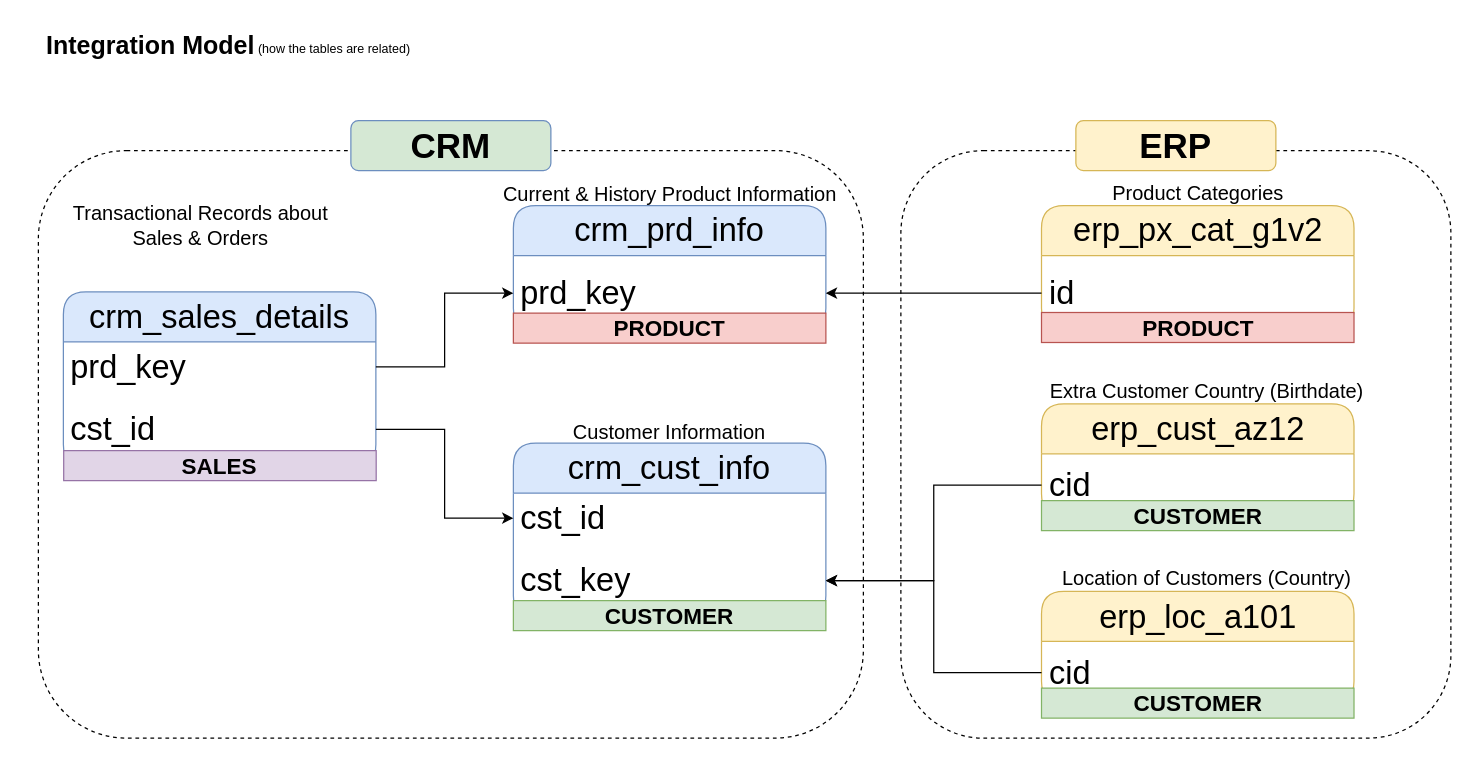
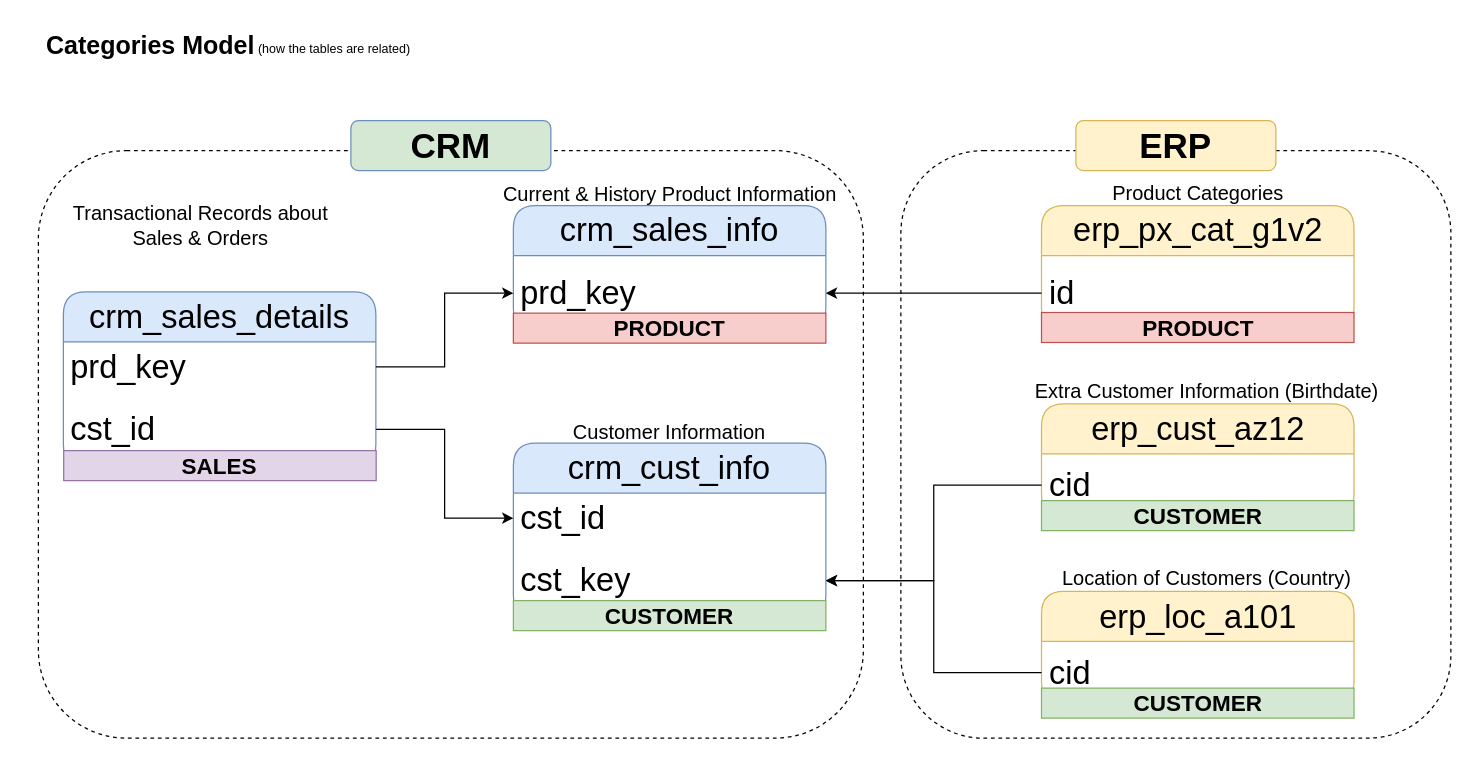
  <mxCell id="0" />
  <mxCell id="1" parent="0" />
  <mxCell id="2" value="" style="rounded=1;whiteSpace=wrap;html=1;fillColor=none;dashed=1;" vertex="1" parent="1"><mxGeometry x="30" y="120" width="660" height="470" as="geometry" /></mxCell>
  <mxCell id="3" value="" style="rounded=1;whiteSpace=wrap;html=1;fillColor=none;dashed=1;" vertex="1" parent="1"><mxGeometry x="720" y="120" width="440" height="470" as="geometry" /></mxCell>
- <mxCell id="4" value="&lt;b&gt;&lt;font style=&quot;font-size: 20px;&quot;&gt;Integration Model&lt;/font&gt;&lt;/b&gt;" style="text;html=1;align=center;verticalAlign=middle;whiteSpace=wrap;rounded=0;" vertex="1" parent="1"><mxGeometry x="20" y="20" width="200" height="30" as="geometry" /></mxCell>
+ <mxCell id="4" value="&lt;b&gt;&lt;font style=&quot;font-size: 20px;&quot;&gt;Categories Model&lt;/font&gt;&lt;/b&gt;" style="text;html=1;align=center;verticalAlign=middle;whiteSpace=wrap;rounded=0;" vertex="1" parent="1"><mxGeometry x="20" y="20" width="200" height="30" as="geometry" /></mxCell>
  <mxCell id="5" value="&lt;font style=&quot;font-size: 10px;&quot;&gt;(how the tables are related)&lt;/font&gt;" style="text;html=1;align=center;verticalAlign=middle;whiteSpace=wrap;rounded=0;" vertex="1" parent="1"><mxGeometry x="202" y="23" width="130" height="30" as="geometry" /></mxCell>
  <mxCell id="6" value="crm_cust_info" style="swimlane;fontStyle=0;childLayout=stackLayout;horizontal=1;startSize=40;horizontalStack=0;resizeParent=1;resizeParentMax=0;resizeLast=0;collapsible=1;marginBottom=0;whiteSpace=wrap;html=1;rounded=1;fillColor=#dae8fc;strokeColor=#6c8ebf;fontSize=26;" vertex="1" parent="1"><mxGeometry x="410" y="354" width="250" height="140" as="geometry"><mxRectangle x="290" y="150" width="200" height="40" as="alternateBounds" /></mxGeometry></mxCell>
  <mxCell id="7" value="cst_id" style="text;strokeColor=none;fillColor=none;align=left;verticalAlign=middle;spacingLeft=4;spacingRight=4;overflow=hidden;points=[[0,0.5],[1,0.5]];portConstraint=eastwest;rotatable=0;whiteSpace=wrap;html=1;fontSize=26;" vertex="1" parent="6"><mxGeometry y="40" width="250" height="40" as="geometry" /></mxCell>
  <mxCell id="8" value="cst_key" style="text;strokeColor=none;fillColor=none;align=left;verticalAlign=middle;spacingLeft=4;spacingRight=4;overflow=hidden;points=[[0,0.5],[1,0.5]];portConstraint=eastwest;rotatable=0;whiteSpace=wrap;html=1;fontSize=26;" vertex="1" parent="6"><mxGeometry y="80" width="250" height="60" as="geometry" /></mxCell>
  <mxCell id="9" value="&lt;font style=&quot;font-size: 16px;&quot;&gt;Customer Information&lt;/font&gt;" style="text;html=1;align=center;verticalAlign=middle;whiteSpace=wrap;rounded=0;" vertex="1" parent="1"><mxGeometry x="450" y="330" width="170" height="30" as="geometry" /></mxCell>
- <mxCell id="10" value="crm_prd_info" style="swimlane;fontStyle=0;childLayout=stackLayout;horizontal=1;startSize=40;horizontalStack=0;resizeParent=1;resizeParentMax=0;resizeLast=0;collapsible=1;marginBottom=0;whiteSpace=wrap;html=1;rounded=1;fillColor=#dae8fc;strokeColor=#6c8ebf;fontSize=26;" vertex="1" parent="1"><mxGeometry x="410" y="164" width="250" height="100" as="geometry"><mxRectangle x="290" y="150" width="200" height="40" as="alternateBounds" /></mxGeometry></mxCell>
+ <mxCell id="10" value="crm_sales_info" style="swimlane;fontStyle=0;childLayout=stackLayout;horizontal=1;startSize=40;horizontalStack=0;resizeParent=1;resizeParentMax=0;resizeLast=0;collapsible=1;marginBottom=0;whiteSpace=wrap;html=1;rounded=1;fillColor=#dae8fc;strokeColor=#6c8ebf;fontSize=26;" vertex="1" parent="1"><mxGeometry x="410" y="164" width="250" height="100" as="geometry"><mxRectangle x="290" y="150" width="200" height="40" as="alternateBounds" /></mxGeometry></mxCell>
  <mxCell id="11" value="prd_key" style="text;strokeColor=none;fillColor=none;align=left;verticalAlign=middle;spacingLeft=4;spacingRight=4;overflow=hidden;points=[[0,0.5],[1,0.5]];portConstraint=eastwest;rotatable=0;whiteSpace=wrap;html=1;fontSize=26;" vertex="1" parent="10"><mxGeometry y="40" width="250" height="60" as="geometry" /></mxCell>
  <mxCell id="12" value="&lt;span style=&quot;font-size: 16px;&quot;&gt;Current &amp;amp; History Product Information&lt;/span&gt;" style="text;html=1;align=center;verticalAlign=middle;whiteSpace=wrap;rounded=0;" vertex="1" parent="1"><mxGeometry x="397.5" y="140" width="275" height="30" as="geometry" /></mxCell>
  <mxCell id="13" value="crm_sales_details" style="swimlane;fontStyle=0;childLayout=stackLayout;horizontal=1;startSize=40;horizontalStack=0;resizeParent=1;resizeParentMax=0;resizeLast=0;collapsible=1;marginBottom=0;whiteSpace=wrap;html=1;rounded=1;fillColor=#dae8fc;strokeColor=#6c8ebf;fontSize=26;" vertex="1" parent="1"><mxGeometry x="50" y="233" width="250" height="140" as="geometry"><mxRectangle x="290" y="150" width="200" height="40" as="alternateBounds" /></mxGeometry></mxCell>
  <mxCell id="14" value="prd_key" style="text;strokeColor=none;fillColor=none;align=left;verticalAlign=middle;spacingLeft=4;spacingRight=4;overflow=hidden;points=[[0,0.5],[1,0.5]];portConstraint=eastwest;rotatable=0;whiteSpace=wrap;html=1;fontSize=26;" vertex="1" parent="13"><mxGeometry y="40" width="250" height="40" as="geometry" /></mxCell>
  <mxCell id="15" value="cst_id" style="text;strokeColor=none;fillColor=none;align=left;verticalAlign=middle;spacingLeft=4;spacingRight=4;overflow=hidden;points=[[0,0.5],[1,0.5]];portConstraint=eastwest;rotatable=0;whiteSpace=wrap;html=1;fontSize=26;" vertex="1" parent="13"><mxGeometry y="80" width="250" height="60" as="geometry" /></mxCell>
  <mxCell id="16" value="&lt;span style=&quot;font-size: 16px;&quot;&gt;Transactional Records about Sales &amp;amp; Orders&lt;/span&gt;" style="text;html=1;align=center;verticalAlign=middle;whiteSpace=wrap;rounded=0;" vertex="1" parent="1"><mxGeometry x="36.25" y="165" width="247.5" height="30" as="geometry" /></mxCell>
  <mxCell id="17" style="edgeStyle=orthogonalEdgeStyle;rounded=0;orthogonalLoop=1;jettySize=auto;html=1;exitX=1;exitY=0.5;exitDx=0;exitDy=0;entryX=0;entryY=0.5;entryDx=0;entryDy=0;" edge="1" parent="1" source="15" target="7"><mxGeometry relative="1" as="geometry" /></mxCell>
  <mxCell id="18" style="edgeStyle=orthogonalEdgeStyle;rounded=0;orthogonalLoop=1;jettySize=auto;html=1;exitX=1;exitY=0.5;exitDx=0;exitDy=0;entryX=0;entryY=0.5;entryDx=0;entryDy=0;" edge="1" parent="1" source="14" target="11"><mxGeometry relative="1" as="geometry" /></mxCell>
  <mxCell id="19" value="erp_cust_az12" style="swimlane;fontStyle=0;childLayout=stackLayout;horizontal=1;startSize=40;horizontalStack=0;resizeParent=1;resizeParentMax=0;resizeLast=0;collapsible=1;marginBottom=0;whiteSpace=wrap;html=1;rounded=1;fillColor=#fff2cc;strokeColor=#d6b656;fontSize=26;" vertex="1" parent="1"><mxGeometry x="832.5" y="322.5" width="250" height="90" as="geometry"><mxRectangle x="290" y="150" width="200" height="40" as="alternateBounds" /></mxGeometry></mxCell>
  <mxCell id="20" value="cid" style="text;strokeColor=none;fillColor=none;align=left;verticalAlign=middle;spacingLeft=4;spacingRight=4;overflow=hidden;points=[[0,0.5],[1,0.5]];portConstraint=eastwest;rotatable=0;whiteSpace=wrap;html=1;fontSize=26;" vertex="1" parent="19"><mxGeometry y="40" width="250" height="50" as="geometry" /></mxCell>
- <mxCell id="21" value="&lt;span style=&quot;font-size: 16px;&quot;&gt;Extra Customer Country (Birthdate)&lt;/span&gt;" style="text;html=1;align=center;verticalAlign=middle;whiteSpace=wrap;rounded=0;" vertex="1" parent="1"><mxGeometry x="820" y="296.5" width="290" height="30" as="geometry" /></mxCell>
+ <mxCell id="21" value="&lt;span style=&quot;font-size: 16px;&quot;&gt;Extra Customer Information (Birthdate)&lt;/span&gt;" style="text;html=1;align=center;verticalAlign=middle;whiteSpace=wrap;rounded=0;" vertex="1" parent="1"><mxGeometry x="820" y="296.5" width="290" height="30" as="geometry" /></mxCell>
  <mxCell id="22" style="edgeStyle=orthogonalEdgeStyle;rounded=0;orthogonalLoop=1;jettySize=auto;html=1;exitX=0;exitY=0.5;exitDx=0;exitDy=0;entryX=1;entryY=0.5;entryDx=0;entryDy=0;" edge="1" parent="1" source="20" target="8"><mxGeometry relative="1" as="geometry" /></mxCell>
  <mxCell id="23" value="erp_loc_a101" style="swimlane;fontStyle=0;childLayout=stackLayout;horizontal=1;startSize=40;horizontalStack=0;resizeParent=1;resizeParentMax=0;resizeLast=0;collapsible=1;marginBottom=0;whiteSpace=wrap;html=1;rounded=1;fillColor=#fff2cc;strokeColor=#d6b656;fontSize=26;" vertex="1" parent="1"><mxGeometry x="832.5" y="472.5" width="250" height="90" as="geometry"><mxRectangle x="290" y="150" width="200" height="40" as="alternateBounds" /></mxGeometry></mxCell>
  <mxCell id="24" value="cid" style="text;strokeColor=none;fillColor=none;align=left;verticalAlign=middle;spacingLeft=4;spacingRight=4;overflow=hidden;points=[[0,0.5],[1,0.5]];portConstraint=eastwest;rotatable=0;whiteSpace=wrap;html=1;fontSize=26;" vertex="1" parent="23"><mxGeometry y="40" width="250" height="50" as="geometry" /></mxCell>
  <mxCell id="25" value="&lt;span style=&quot;font-size: 16px;&quot;&gt;Location of Customers (Country)&lt;/span&gt;" style="text;html=1;align=center;verticalAlign=middle;whiteSpace=wrap;rounded=0;" vertex="1" parent="1"><mxGeometry x="820" y="446.5" width="290" height="30" as="geometry" /></mxCell>
  <mxCell id="26" style="edgeStyle=orthogonalEdgeStyle;rounded=0;orthogonalLoop=1;jettySize=auto;html=1;exitX=0;exitY=0.5;exitDx=0;exitDy=0;" edge="1" parent="1" source="24" target="8"><mxGeometry relative="1" as="geometry" /></mxCell>
  <mxCell id="27" value="erp_px_cat_g1v2" style="swimlane;fontStyle=0;childLayout=stackLayout;horizontal=1;startSize=40;horizontalStack=0;resizeParent=1;resizeParentMax=0;resizeLast=0;collapsible=1;marginBottom=0;whiteSpace=wrap;html=1;rounded=1;fillColor=#fff2cc;strokeColor=#d6b656;fontSize=26;" vertex="1" parent="1"><mxGeometry x="832.5" y="164" width="250" height="100" as="geometry"><mxRectangle x="290" y="150" width="200" height="40" as="alternateBounds" /></mxGeometry></mxCell>
  <mxCell id="28" value="id" style="text;strokeColor=none;fillColor=none;align=left;verticalAlign=middle;spacingLeft=4;spacingRight=4;overflow=hidden;points=[[0,0.5],[1,0.5]];portConstraint=eastwest;rotatable=0;whiteSpace=wrap;html=1;fontSize=26;" vertex="1" parent="27"><mxGeometry y="40" width="250" height="60" as="geometry" /></mxCell>
  <mxCell id="29" value="&lt;span style=&quot;font-size: 16px;&quot;&gt;Product Categories&lt;/span&gt;" style="text;html=1;align=center;verticalAlign=middle;whiteSpace=wrap;rounded=0;" vertex="1" parent="1"><mxGeometry x="812.5" y="139" width="290" height="30" as="geometry" /></mxCell>
  <mxCell id="30" style="edgeStyle=orthogonalEdgeStyle;rounded=0;orthogonalLoop=1;jettySize=auto;html=1;exitX=0;exitY=0.5;exitDx=0;exitDy=0;entryX=1;entryY=0.5;entryDx=0;entryDy=0;" edge="1" parent="1" source="28" target="11"><mxGeometry relative="1" as="geometry" /></mxCell>
  <mxCell id="31" value="&lt;b&gt;&lt;font style=&quot;font-size: 28px;&quot;&gt;CRM&lt;/font&gt;&lt;/b&gt;" style="rounded=1;whiteSpace=wrap;html=1;fillColor=#d5e8d4;strokeColor=#6c8ebf;" vertex="1" parent="1"><mxGeometry x="280" y="96" width="160" height="40" as="geometry" /></mxCell>
  <mxCell id="32" value="&lt;b&gt;&lt;font style=&quot;font-size: 28px;&quot;&gt;ERP&lt;/font&gt;&lt;/b&gt;" style="rounded=1;whiteSpace=wrap;html=1;fillColor=#fff2cc;strokeColor=#d6b656;" vertex="1" parent="1"><mxGeometry x="860" y="96" width="160" height="40" as="geometry" /></mxCell>
  <mxCell id="33" value="&lt;font style=&quot;font-size: 18px;&quot;&gt;&lt;b&gt;PRODUCT&lt;/b&gt;&lt;/font&gt;" style="text;html=1;strokeColor=#b85450;fillColor=#f8cecc;align=center;verticalAlign=middle;whiteSpace=wrap;overflow=hidden;" vertex="1" parent="1"><mxGeometry x="410" y="250" width="250" height="24" as="geometry" /></mxCell>
  <mxCell id="34" value="&lt;font style=&quot;font-size: 18px;&quot;&gt;&lt;b&gt;PRODUCT&lt;/b&gt;&lt;/font&gt;" style="text;html=1;strokeColor=#b85450;fillColor=#f8cecc;align=center;verticalAlign=middle;whiteSpace=wrap;overflow=hidden;" vertex="1" parent="1"><mxGeometry x="832.5" y="249.5" width="250" height="24" as="geometry" /></mxCell>
  <mxCell id="35" value="&lt;font style=&quot;font-size: 18px;&quot;&gt;&lt;b&gt;CUSTOMER&lt;/b&gt;&lt;/font&gt;" style="text;html=1;strokeColor=#82b366;fillColor=#d5e8d4;align=center;verticalAlign=middle;whiteSpace=wrap;overflow=hidden;" vertex="1" parent="1"><mxGeometry x="410" y="480" width="250" height="24" as="geometry" /></mxCell>
  <mxCell id="36" value="&lt;font style=&quot;font-size: 18px;&quot;&gt;&lt;b&gt;CUSTOMER&lt;/b&gt;&lt;/font&gt;" style="text;html=1;strokeColor=#82b366;fillColor=#d5e8d4;align=center;verticalAlign=middle;whiteSpace=wrap;overflow=hidden;" vertex="1" parent="1"><mxGeometry x="832.5" y="550" width="250" height="24" as="geometry" /></mxCell>
  <mxCell id="37" value="&lt;font style=&quot;font-size: 18px;&quot;&gt;&lt;b&gt;CUSTOMER&lt;/b&gt;&lt;/font&gt;" style="text;html=1;strokeColor=#82b366;fillColor=#d5e8d4;align=center;verticalAlign=middle;whiteSpace=wrap;overflow=hidden;" vertex="1" parent="1"><mxGeometry x="832.5" y="400" width="250" height="24" as="geometry" /></mxCell>
  <mxCell id="38" value="&lt;font style=&quot;font-size: 18px;&quot;&gt;&lt;b&gt;SALES&lt;/b&gt;&lt;/font&gt;" style="text;html=1;strokeColor=#9673a6;fillColor=#e1d5e7;align=center;verticalAlign=middle;whiteSpace=wrap;overflow=hidden;" vertex="1" parent="1"><mxGeometry x="50.25" y="360" width="250" height="24" as="geometry" /></mxCell>
